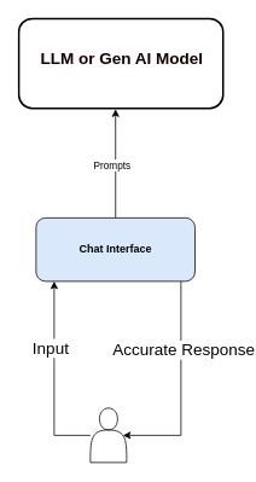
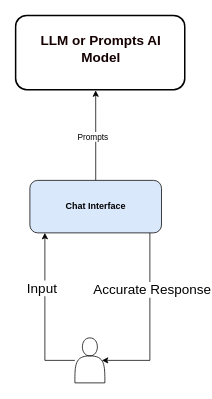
  <mxCell id="0" />
  <mxCell id="1" parent="0" />
  <mxCell id="2" value="" style="whiteSpace=wrap;html=1;verticalAlign=top;pointerEvents=1;dashed=0;strokeWidth=2;rounded=1;" vertex="1" parent="1"><mxGeometry x="20" y="20" width="225.5" height="99" as="geometry" /></mxCell>
- <mxCell id="3" value="&lt;font style=&quot;font-size: 18px;&quot;&gt;&lt;b&gt;LLM or Gen AI Model&lt;/b&gt;&lt;/font&gt;" style="text;html=1;align=center;verticalAlign=middle;whiteSpace=wrap;rounded=0;fontColor=light-dark(#140000, #ededed);" vertex="1" parent="1"><mxGeometry x="24.5" y="37" width="218" height="56.5" as="geometry" /></mxCell>
+ <mxCell id="3" value="&lt;font style=&quot;font-size: 18px;&quot;&gt;&lt;b&gt;LLM or Prompts AI Model&lt;/b&gt;&lt;/font&gt;" style="text;html=1;align=center;verticalAlign=middle;whiteSpace=wrap;rounded=0;fontColor=light-dark(#140000, #ededed);" vertex="1" parent="1"><mxGeometry x="24.5" y="37" width="218" height="56.5" as="geometry" /></mxCell>
  <mxCell id="4" style="edgeStyle=orthogonalEdgeStyle;rounded=0;orthogonalLoop=1;jettySize=auto;html=1;verticalAlign=top;" edge="1" parent="1" source="6"><mxGeometry relative="1" as="geometry"><mxPoint x="126.75" y="120" as="targetPoint" /></mxGeometry></mxCell>
  <mxCell id="5" value="Prompts" style="edgeLabel;html=1;align=center;verticalAlign=middle;resizable=0;points=[];" vertex="1" connectable="0" parent="4"><mxGeometry x="-0.026" y="4" relative="1" as="geometry"><mxPoint as="offset" /></mxGeometry></mxCell>
  <mxCell id="6" value="&lt;b&gt;Chat Interface&lt;/b&gt;" style="rounded=1;whiteSpace=wrap;html=1;fillColor=#dae8fc;" vertex="1" parent="1"><mxGeometry x="39" y="240" width="175.5" height="70" as="geometry" /></mxCell>
  <mxCell id="7" style="edgeStyle=orthogonalEdgeStyle;rounded=0;orthogonalLoop=1;jettySize=auto;html=1;" edge="1" parent="1" source="10"><mxGeometry relative="1" as="geometry"><mxPoint x="59" y="310" as="targetPoint" /><Array as="points"><mxPoint x="59" y="480" /><mxPoint x="59" y="310" /></Array></mxGeometry></mxCell>
  <mxCell id="8" value="Text" style="edgeLabel;html=1;align=center;verticalAlign=middle;resizable=0;points=[];" vertex="1" connectable="0" parent="7"><mxGeometry x="0.313" y="4" relative="1" as="geometry"><mxPoint y="-1" as="offset" /></mxGeometry></mxCell>
  <mxCell id="9" value="&lt;font style=&quot;font-size: 18px;&quot;&gt;Input&lt;/font&gt;" style="edgeLabel;html=1;align=center;verticalAlign=middle;resizable=0;points=[];" vertex="1" connectable="0" parent="7"><mxGeometry x="0.299" y="5" relative="1" as="geometry"><mxPoint y="-1" as="offset" /></mxGeometry></mxCell>
  <mxCell id="10" value="" style="shape=actor;whiteSpace=wrap;html=1;" vertex="1" parent="1"><mxGeometry x="99" y="450" width="40" height="60" as="geometry" /></mxCell>
  <mxCell id="11" style="edgeStyle=orthogonalEdgeStyle;rounded=0;orthogonalLoop=1;jettySize=auto;html=1;entryX=0.9;entryY=0.5;entryDx=0;entryDy=0;entryPerimeter=0;" edge="1" parent="1" source="6" target="10"><mxGeometry relative="1" as="geometry"><Array as="points"><mxPoint x="199" y="480" /></Array></mxGeometry></mxCell>
  <mxCell id="12" value="&lt;font style=&quot;font-size: 18px;&quot;&gt;Accurate Response&lt;/font&gt;" style="edgeLabel;html=1;align=center;verticalAlign=middle;resizable=0;points=[];" vertex="1" connectable="0" parent="11"><mxGeometry x="-0.356" y="2" relative="1" as="geometry"><mxPoint as="offset" /></mxGeometry></mxCell>
